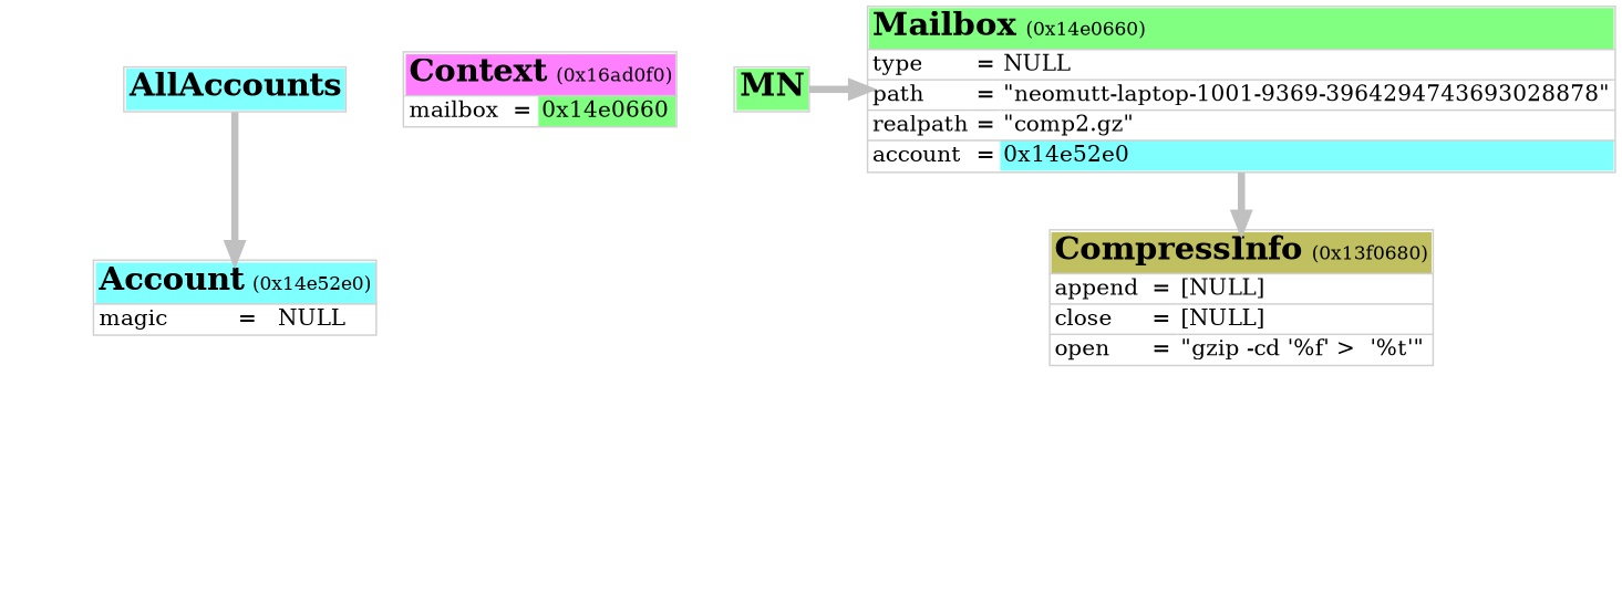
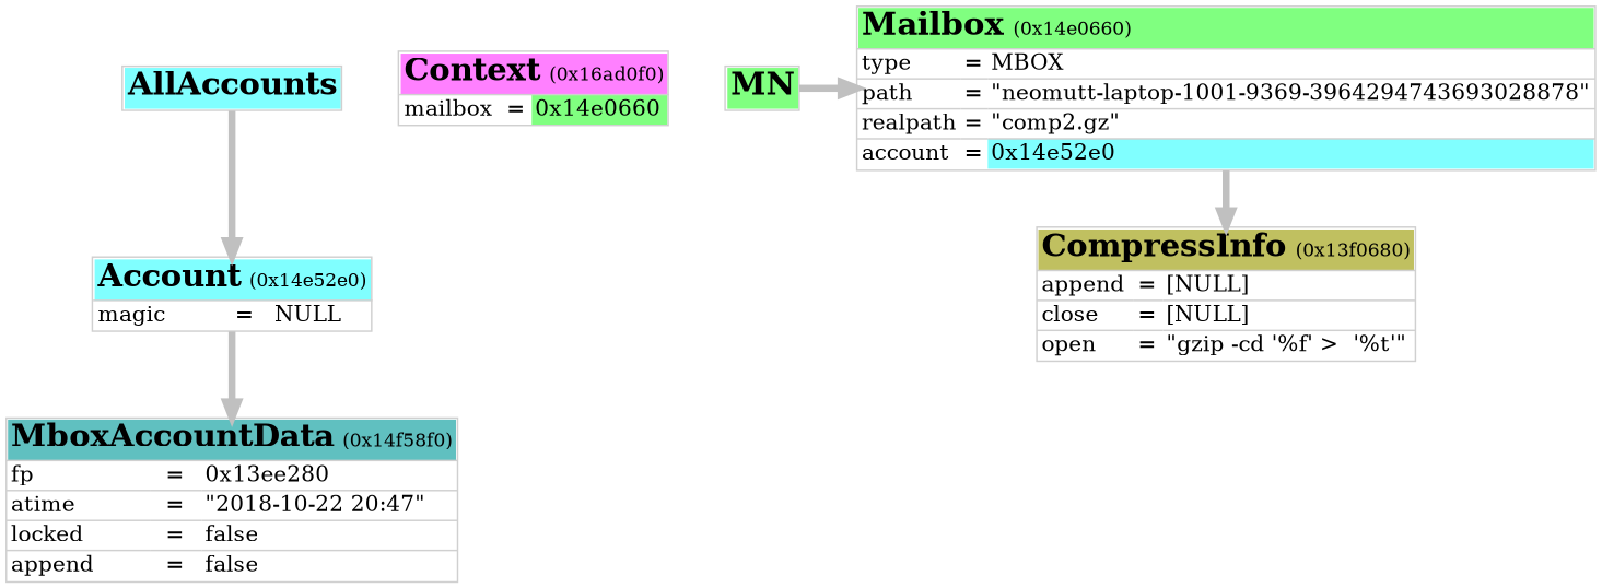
  digraph {
    nodesep=0.5
    rankdir=TB
    ranksep=0.5
    node [shape=plain]
    edge [arrowsize=1.0 color="#c0c0c0" penwidth=4.5]
    n1 [label=<<table cellspacing="0" border="1" rows="*" color="#d0d0d0"> 		<tr> 			<td border="0" bgcolor="#80ffff" port="top"><font color="#000000" point-size="20"><b>AllAccounts</b></font></td> 		</tr> 		</table>>]
    n2 [label=<<table cellspacing="0" border="1" rows="*" color="#d0d0d0"> 		<tr> 			<td border="0" align="left" bgcolor="#ff80ff" port="top" colspan="3"><font color="#000000" point-size="20"><b>Context</b></font> <font point-size="12">(0x16ad0f0)</font></td> 		</tr> 		<tr> 			<td border="0" align="left">mailbox</td> 			<td border="0">=</td> 			<td border="0" align="left" bgcolor="#80ff80">0x14e0660</td> 		</tr> 		</table>>]
    n3 [label=<<table cellspacing="0" border="1" rows="*" color="#d0d0d0"> 		<tr> 			<td border="0" align="left" bgcolor="#80ffff" port="top" colspan="3"><font color="#000000" point-size="20"><b>Account</b></font> <font point-size="12">(0x14e52e0)</font></td> 		</tr> 		<tr> 			<td border="0" align="left">magic</td> 			<td border="0">=</td> 			<td border="0" align="left">NULL</td> 		</tr> 		</table>>]
    n4 [label=<<table cellspacing="0" border="1" rows="*" color="#d0d0d0"> 		<tr> 			<td border="0" bgcolor="#80ff80" port="top"><font color="#000000" point-size="20"><b>MN</b></font></td> 		</tr> 		</table>>]
-   n5 [label=<<table cellspacing="0" border="1" rows="*" color="#d0d0d0"> 		<tr> 			<td border="0" align="left" bgcolor="#80ff80" port="top" colspan="3"><font color="#000000" point-size="20"><b>Mailbox</b></font> <font point-size="12">(0x14e0660)</font></td> 		</tr> 		<tr> 			<td border="0" align="left">type</td> 			<td border="0">=</td> 			<td border="0" align="left">NULL</td> 		</tr> 		<tr> 			<td border="0" align="left">path</td> 			<td border="0">=</td> 			<td border="0" align="left">"neomutt-laptop-1001-9369-3964294743693028878"</td> 		</tr> 		<tr> 			<td border="0" align="left">realpath</td> 			<td border="0">=</td> 			<td border="0" align="left">"comp2.gz"</td> 		</tr> 		<tr> 			<td border="0" align="left">account</td> 			<td border="0">=</td> 			<td border="0" align="left" bgcolor="#80ffff">0x14e52e0</td> 		</tr> 		</table>>]
+   n5 [label=<<table cellspacing="0" border="1" rows="*" color="#d0d0d0"> 		<tr> 			<td border="0" align="left" bgcolor="#80ff80" port="top" colspan="3"><font color="#000000" point-size="20"><b>Mailbox</b></font> <font point-size="12">(0x14e0660)</font></td> 		</tr> 		<tr> 			<td border="0" align="left">type</td> 			<td border="0">=</td> 			<td border="0" align="left">MBOX</td> 		</tr> 		<tr> 			<td border="0" align="left">path</td> 			<td border="0">=</td> 			<td border="0" align="left">"neomutt-laptop-1001-9369-3964294743693028878"</td> 		</tr> 		<tr> 			<td border="0" align="left">realpath</td> 			<td border="0">=</td> 			<td border="0" align="left">"comp2.gz"</td> 		</tr> 		<tr> 			<td border="0" align="left">account</td> 			<td border="0">=</td> 			<td border="0" align="left" bgcolor="#80ffff">0x14e52e0</td> 		</tr> 		</table>>]
+   n6 [label=<<table cellspacing="0" border="1" rows="*" color="#d0d0d0"> 		<tr> 			<td border="0" align="left" bgcolor="#60c0c0" port="top" colspan="3"><font color="#000000" point-size="20"><b>MboxAccountData</b></font> <font point-size="12">(0x14f58f0)</font></td> 		</tr> 		<tr> 			<td border="0" align="left">fp</td> 			<td border="0">=</td> 			<td border="0" align="left">0x13ee280</td> 		</tr> 		<tr> 			<td border="0" align="left">atime</td> 			<td border="0">=</td> 			<td border="0" align="left">"2018-10-22 20:47"</td> 		</tr> 		<tr> 			<td border="0" align="left">locked</td> 			<td border="0">=</td> 			<td border="0" align="left">false</td> 		</tr> 		<tr> 			<td border="0" align="left">append</td> 			<td border="0">=</td> 			<td border="0" align="left">false</td> 		</tr> 		</table>>]
    n7 [label=<<table cellspacing="0" border="1" rows="*" color="#d0d0d0"> 		<tr> 			<td border="0" align="left" bgcolor="#c0c060" port="top" colspan="3"><font color="#000000" point-size="20"><b>CompressInfo</b></font> <font point-size="12">(0x13f0680)</font></td> 		</tr> 		<tr> 			<td border="0" align="left">append</td> 			<td border="0">=</td> 			<td border="0" align="left">[NULL]</td> 		</tr> 		<tr> 			<td border="0" align="left">close</td> 			<td border="0">=</td> 			<td border="0" align="left">[NULL]</td> 		</tr> 		<tr> 			<td border="0" align="left">open</td> 			<td border="0">=</td> 			<td border="0" align="left">"gzip -cd '%f' &gt;  '%t'"</td> 		</tr> 		</table>>]
    subgraph sub_1 {
      rank=same
      n1
      n2
    }
    subgraph sub_2 {
      rank=same
      n3
    }
    subgraph sub_3 {
      rank=same
      n4
      n5
    }
    n1 -> n3
+   n3 -> n6
    n4 -> n5
    n5 -> n7
  }
